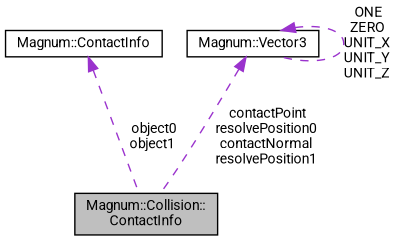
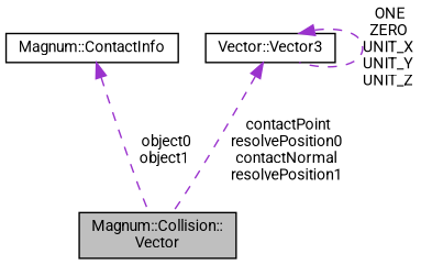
  digraph {
    fontname=Roboto
    node [color=black fillcolor=white fontname=Roboto fontsize=10 shape=record style=filled]
    edge [color=darkorchid3 dir=back fontname=Roboto fontsize=10 labelfontname=Helvetica labelfontsize=10 style=dashed]
-   n1 [fillcolor=grey75 fontcolor=black height=0.2 label="Magnum::Collision::\lContactInfo" width=0.4]
+   n1 [fillcolor=grey75 fontcolor=black height=0.2 label="Magnum::Collision::\lVector" width=0.4]
    n2 [height=0.2 label="Magnum::ContactInfo" width=0.4]
-   n3 [height=0.2 label="Magnum::Vector3" width=0.4]
+   n3 [height=0.2 label="Vector::Vector3" width=0.4]
    n2 -> n1 [label=" object0\nobject1"]
    n3 -> n1 [label=" contactPoint\nresolvePosition0\ncontactNormal\nresolvePosition1"]
    n3 -> n3 [label=" ONE\nZERO\nUNIT_X\nUNIT_Y\nUNIT_Z"]
  }
